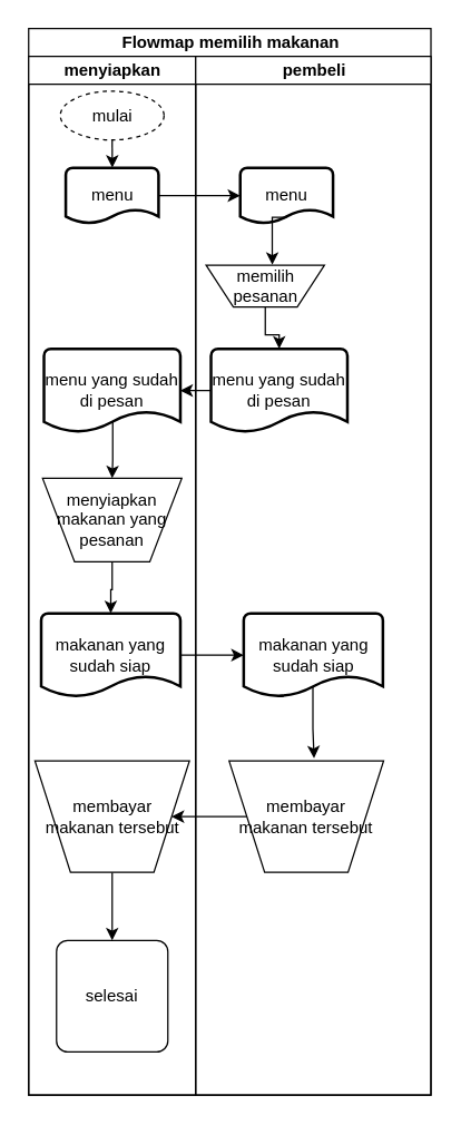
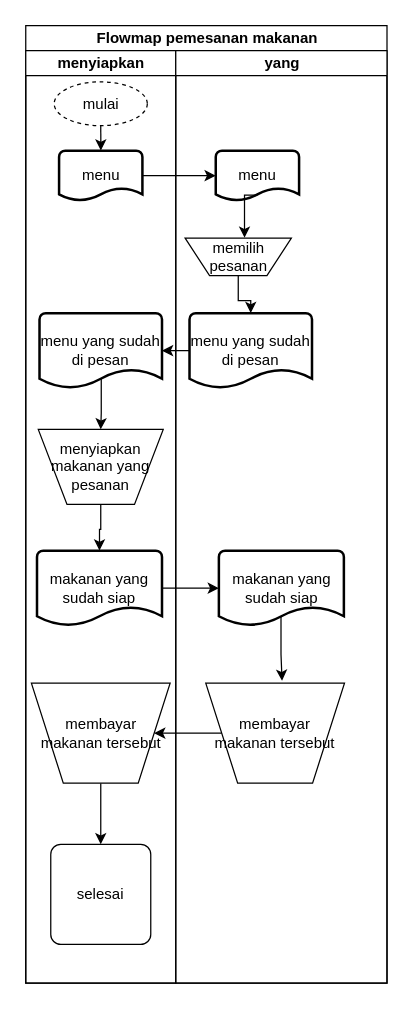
  <mxCell id="0" />
  <mxCell id="1" parent="0" />
- <mxCell id="2" value="Flowmap memilih makanan" style="swimlane;childLayout=stackLayout;resizeParent=1;resizeParentMax=0;startSize=20;html=1;" vertex="1" parent="1"><mxGeometry x="20" y="20" width="289" height="766" as="geometry" /></mxCell>
+ <mxCell id="2" value="Flowmap pemesanan makanan" style="swimlane;childLayout=stackLayout;resizeParent=1;resizeParentMax=0;startSize=20;html=1;" vertex="1" parent="1"><mxGeometry x="20" y="20" width="289" height="766" as="geometry" /></mxCell>
  <mxCell id="3" value="menyiapkan" style="swimlane;startSize=20;html=1;" vertex="1" parent="2"><mxGeometry y="20" width="120" height="746" as="geometry" /></mxCell>
  <mxCell id="4" value="mulai" style="ellipse;whiteSpace=wrap;html=1;dashed=1;" vertex="1" parent="3"><mxGeometry x="22.75" y="25" width="74.5" height="35" as="geometry" /></mxCell>
  <mxCell id="5" value="menu" style="strokeWidth=2;html=1;shape=mxgraph.flowchart.document2;whiteSpace=wrap;size=0.25;" vertex="1" parent="3"><mxGeometry x="26.66" y="80" width="66.67" height="40" as="geometry" /></mxCell>
  <mxCell id="6" style="edgeStyle=orthogonalEdgeStyle;rounded=0;orthogonalLoop=1;jettySize=auto;html=1;entryX=0.5;entryY=0;entryDx=0;entryDy=0;entryPerimeter=0;" edge="1" parent="3" source="4" target="5"><mxGeometry relative="1" as="geometry" /></mxCell>
  <mxCell id="7" style="edgeStyle=orthogonalEdgeStyle;rounded=0;orthogonalLoop=1;jettySize=auto;html=1;entryX=0.5;entryY=0;entryDx=0;entryDy=0;exitX=0.504;exitY=0.863;exitDx=0;exitDy=0;exitPerimeter=0;" edge="1" parent="3" source="8" target="9"><mxGeometry relative="1" as="geometry" /></mxCell>
  <mxCell id="8" value="menu yang sudah di pesan" style="strokeWidth=2;html=1;shape=mxgraph.flowchart.document2;whiteSpace=wrap;size=0.25;" vertex="1" parent="3"><mxGeometry x="11.01" y="210" width="97.99" height="60" as="geometry" /></mxCell>
  <mxCell id="9" value="menyiapkan makanan yang pesanan" style="verticalLabelPosition=middle;verticalAlign=middle;html=1;shape=trapezoid;perimeter=trapezoidPerimeter;whiteSpace=wrap;size=0.23;arcSize=10;flipV=1;labelPosition=center;align=center;" vertex="1" parent="3"><mxGeometry x="10.0" y="303" width="100" height="60" as="geometry" /></mxCell>
  <mxCell id="10" value="makanan yang sudah siap" style="strokeWidth=2;html=1;shape=mxgraph.flowchart.document2;whiteSpace=wrap;size=0.25;" vertex="1" parent="3"><mxGeometry x="9.0" y="400" width="100" height="60" as="geometry" /></mxCell>
  <mxCell id="11" style="edgeStyle=orthogonalEdgeStyle;rounded=0;orthogonalLoop=1;jettySize=auto;html=1;entryX=0.5;entryY=0;entryDx=0;entryDy=0;entryPerimeter=0;" edge="1" parent="3" source="9" target="10"><mxGeometry relative="1" as="geometry" /></mxCell>
  <mxCell id="12" value="" style="edgeStyle=orthogonalEdgeStyle;rounded=0;orthogonalLoop=1;jettySize=auto;html=1;" edge="1" parent="3" source="13" target="14"><mxGeometry relative="1" as="geometry" /></mxCell>
  <mxCell id="13" value="membayar makanan tersebut" style="verticalLabelPosition=middle;verticalAlign=middle;html=1;shape=trapezoid;perimeter=trapezoidPerimeter;whiteSpace=wrap;size=0.23;arcSize=10;flipV=1;labelPosition=center;align=center;" vertex="1" parent="3"><mxGeometry x="4.51" y="506" width="111" height="80" as="geometry" /></mxCell>
  <mxCell id="14" value="selesai" style="whiteSpace=wrap;html=1;arcSize=10;rounded=1;" vertex="1" parent="3"><mxGeometry x="20.01" y="635" width="80" height="80" as="geometry" /></mxCell>
- <mxCell id="15" value="pembeli" style="swimlane;startSize=20;html=1;" vertex="1" parent="2"><mxGeometry x="120" y="20" width="169" height="746" as="geometry" /></mxCell>
+ <mxCell id="15" value="yang" style="swimlane;startSize=20;html=1;" vertex="1" parent="2"><mxGeometry x="120" y="20" width="169" height="746" as="geometry" /></mxCell>
  <mxCell id="16" value="menu" style="strokeWidth=2;html=1;shape=mxgraph.flowchart.document2;whiteSpace=wrap;size=0.25;" vertex="1" parent="15"><mxGeometry x="32.0" y="80" width="66.67" height="40" as="geometry" /></mxCell>
  <mxCell id="17" value="menu yang sudah di pesan" style="strokeWidth=2;html=1;shape=mxgraph.flowchart.document2;whiteSpace=wrap;size=0.25;" vertex="1" parent="15"><mxGeometry x="11.01" y="210" width="97.99" height="60" as="geometry" /></mxCell>
  <mxCell id="18" value="makanan yang sudah siap" style="strokeWidth=2;html=1;shape=mxgraph.flowchart.document2;whiteSpace=wrap;size=0.25;" vertex="1" parent="15"><mxGeometry x="34.5" y="400" width="100" height="60" as="geometry" /></mxCell>
  <mxCell id="19" value="membayar makanan tersebut" style="verticalLabelPosition=middle;verticalAlign=middle;html=1;shape=trapezoid;perimeter=trapezoidPerimeter;whiteSpace=wrap;size=0.23;arcSize=10;flipV=1;labelPosition=center;align=center;" vertex="1" parent="15"><mxGeometry x="24" y="506" width="111" height="80" as="geometry" /></mxCell>
  <mxCell id="20" style="edgeStyle=orthogonalEdgeStyle;rounded=0;orthogonalLoop=1;jettySize=auto;html=1;entryX=0.55;entryY=1.024;entryDx=0;entryDy=0;entryPerimeter=0;exitX=0.497;exitY=0.873;exitDx=0;exitDy=0;exitPerimeter=0;" edge="1" parent="15" source="18" target="19"><mxGeometry relative="1" as="geometry" /></mxCell>
  <mxCell id="21" value="" style="edgeStyle=orthogonalEdgeStyle;rounded=0;orthogonalLoop=1;jettySize=auto;html=1;" edge="1" parent="2" source="5" target="16"><mxGeometry relative="1" as="geometry" /></mxCell>
  <mxCell id="22" value="" style="edgeStyle=orthogonalEdgeStyle;rounded=0;orthogonalLoop=1;jettySize=auto;html=1;" edge="1" parent="2" source="17" target="8"><mxGeometry relative="1" as="geometry" /></mxCell>
  <mxCell id="23" value="" style="edgeStyle=orthogonalEdgeStyle;rounded=0;orthogonalLoop=1;jettySize=auto;html=1;" edge="1" parent="2" source="10" target="18"><mxGeometry relative="1" as="geometry" /></mxCell>
  <mxCell id="24" value="" style="edgeStyle=orthogonalEdgeStyle;rounded=0;orthogonalLoop=1;jettySize=auto;html=1;" edge="1" parent="2" source="19" target="13"><mxGeometry relative="1" as="geometry" /></mxCell>
  <mxCell id="25" value="memilih pesanan" style="verticalLabelPosition=middle;verticalAlign=middle;html=1;shape=trapezoid;perimeter=trapezoidPerimeter;whiteSpace=wrap;size=0.23;arcSize=10;flipV=1;labelPosition=center;align=center;" vertex="1" parent="1"><mxGeometry x="147.5" y="190" width="85" height="30" as="geometry" /></mxCell>
  <mxCell id="26" style="edgeStyle=orthogonalEdgeStyle;rounded=0;orthogonalLoop=1;jettySize=auto;html=1;entryX=0.559;entryY=1.011;entryDx=0;entryDy=0;entryPerimeter=0;exitX=0.5;exitY=0.89;exitDx=0;exitDy=0;exitPerimeter=0;" edge="1" parent="1" source="16" target="25"><mxGeometry relative="1" as="geometry" /></mxCell>
  <mxCell id="27" style="edgeStyle=orthogonalEdgeStyle;rounded=0;orthogonalLoop=1;jettySize=auto;html=1;entryX=0.5;entryY=0;entryDx=0;entryDy=0;entryPerimeter=0;" edge="1" parent="1" source="25" target="17"><mxGeometry relative="1" as="geometry" /></mxCell>
